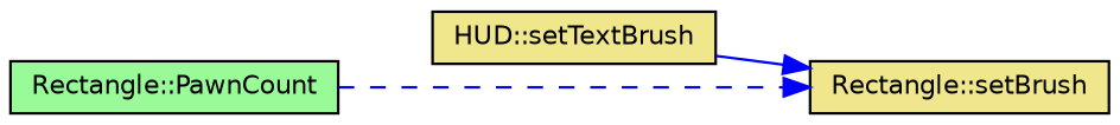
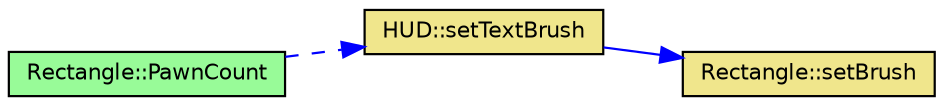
  digraph {
    rankdir=LR
    node [color=black fillcolor=khaki fontname=Helvetica fontsize=10 shape=record style=filled]
    edge [color=blue fontname=Helvetica fontsize=10 labelfontname=Helvetica labelfontsize=10]
    n1 [fillcolor=palegreen fontcolor=black height=0.2 label="Rectangle::PawnCount" width=0.4]
    n2 [height=0.2 label="HUD::setTextBrush" width=0.4]
    n3 [height=0.2 label="Rectangle::setBrush" width=0.4]
-   n1 -> n3 [style=dashed]
+   n1 -> n2 [style=dashed]
    n2 -> n3 [style=solid]
  }
